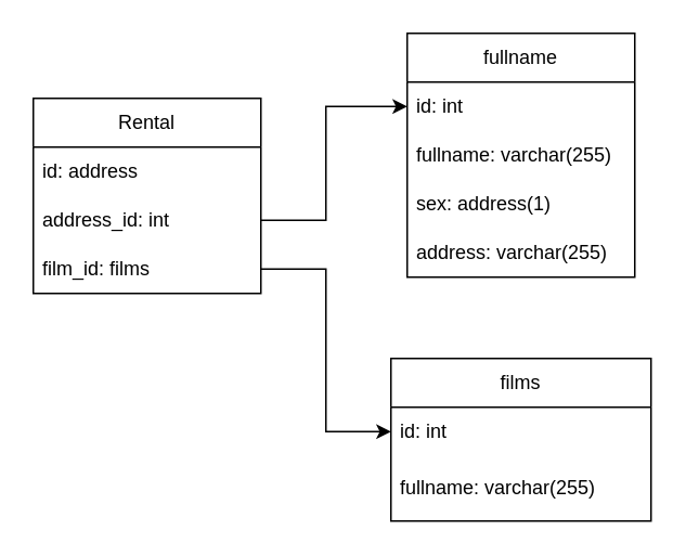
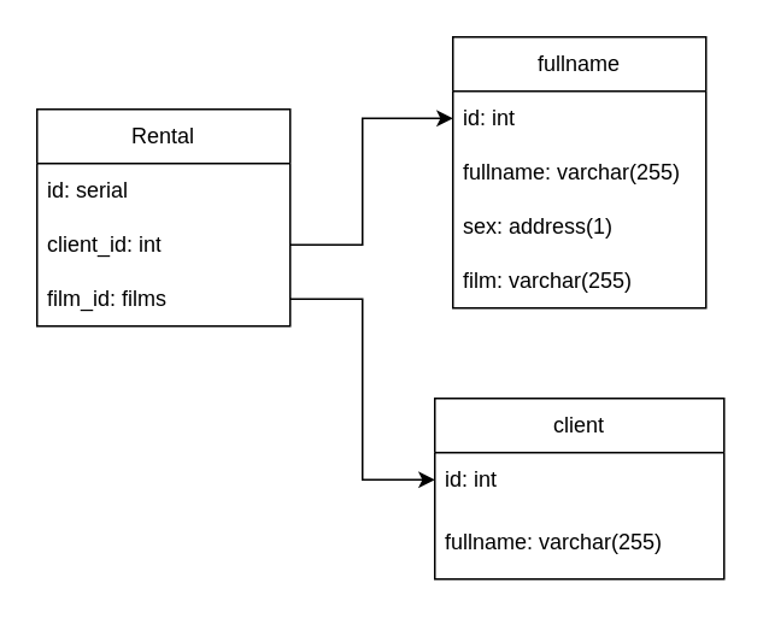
  <mxCell id="0" style=";html=1;" />
  <mxCell id="1" style=";html=1;" parent="0" />
  <mxCell id="2" value="Rental" style="swimlane;fontStyle=0;childLayout=stackLayout;horizontal=1;startSize=30;horizontalStack=0;resizeParent=1;resizeParentMax=0;resizeLast=0;collapsible=1;marginBottom=0;whiteSpace=wrap;html=1;" parent="1" vertex="1"><mxGeometry x="20" y="60" width="140" height="120" as="geometry" /></mxCell>
- <mxCell id="3" value="id: address" style="text;strokeColor=none;fillColor=none;align=left;verticalAlign=middle;spacingLeft=4;spacingRight=4;overflow=hidden;points=[[0,0.5],[1,0.5]];portConstraint=eastwest;rotatable=0;whiteSpace=wrap;html=1;" parent="2" vertex="1"><mxGeometry y="30" width="140" height="30" as="geometry" /></mxCell>
- <mxCell id="4" value="address_id: int" style="text;strokeColor=none;fillColor=none;align=left;verticalAlign=middle;spacingLeft=4;spacingRight=4;overflow=hidden;points=[[0,0.5],[1,0.5]];portConstraint=eastwest;rotatable=0;whiteSpace=wrap;html=1;" parent="2" vertex="1"><mxGeometry y="60" width="140" height="30" as="geometry" /></mxCell>
+ <mxCell id="3" value="id: serial" style="text;strokeColor=none;fillColor=none;align=left;verticalAlign=middle;spacingLeft=4;spacingRight=4;overflow=hidden;points=[[0,0.5],[1,0.5]];portConstraint=eastwest;rotatable=0;whiteSpace=wrap;html=1;" parent="2" vertex="1"><mxGeometry y="30" width="140" height="30" as="geometry" /></mxCell>
+ <mxCell id="4" value="client_id: int" style="text;strokeColor=none;fillColor=none;align=left;verticalAlign=middle;spacingLeft=4;spacingRight=4;overflow=hidden;points=[[0,0.5],[1,0.5]];portConstraint=eastwest;rotatable=0;whiteSpace=wrap;html=1;" parent="2" vertex="1"><mxGeometry y="60" width="140" height="30" as="geometry" /></mxCell>
  <mxCell id="5" value="film_id: films" style="text;strokeColor=none;fillColor=none;align=left;verticalAlign=middle;spacingLeft=4;spacingRight=4;overflow=hidden;points=[[0,0.5],[1,0.5]];portConstraint=eastwest;rotatable=0;whiteSpace=wrap;html=1;" parent="2" vertex="1"><mxGeometry y="90" width="140" height="30" as="geometry" /></mxCell>
  <mxCell id="6" value="fullname" style="swimlane;fontStyle=0;childLayout=stackLayout;horizontal=1;startSize=30;horizontalStack=0;resizeParent=1;resizeParentMax=0;resizeLast=0;collapsible=1;marginBottom=0;whiteSpace=wrap;html=1;" parent="1" vertex="1"><mxGeometry x="250" y="20" width="140" height="150" as="geometry" /></mxCell>
  <mxCell id="7" value="id: int" style="text;strokeColor=none;fillColor=none;align=left;verticalAlign=middle;spacingLeft=4;spacingRight=4;overflow=hidden;points=[[0,0.5],[1,0.5]];portConstraint=eastwest;rotatable=0;whiteSpace=wrap;html=1;" parent="6" vertex="1"><mxGeometry y="30" width="140" height="30" as="geometry" /></mxCell>
  <mxCell id="8" value="fullname: varchar(255)" style="text;strokeColor=none;fillColor=none;align=left;verticalAlign=middle;spacingLeft=4;spacingRight=4;overflow=hidden;points=[[0,0.5],[1,0.5]];portConstraint=eastwest;rotatable=0;whiteSpace=wrap;html=1;" parent="6" vertex="1"><mxGeometry y="60" width="140" height="30" as="geometry" /></mxCell>
  <mxCell id="9" value="sex: address(1)" style="text;strokeColor=none;fillColor=none;align=left;verticalAlign=middle;spacingLeft=4;spacingRight=4;overflow=hidden;points=[[0,0.5],[1,0.5]];portConstraint=eastwest;rotatable=0;whiteSpace=wrap;html=1;" vertex="1" parent="6"><mxGeometry y="90" width="140" height="30" as="geometry" /></mxCell>
- <mxCell id="10" value="address: varchar(255)" style="text;strokeColor=none;fillColor=none;align=left;verticalAlign=middle;spacingLeft=4;spacingRight=4;overflow=hidden;points=[[0,0.5],[1,0.5]];portConstraint=eastwest;rotatable=0;whiteSpace=wrap;html=1;" parent="6" vertex="1"><mxGeometry y="120" width="140" height="30" as="geometry" /></mxCell>
+ <mxCell id="10" value="film: varchar(255)" style="text;strokeColor=none;fillColor=none;align=left;verticalAlign=middle;spacingLeft=4;spacingRight=4;overflow=hidden;points=[[0,0.5],[1,0.5]];portConstraint=eastwest;rotatable=0;whiteSpace=wrap;html=1;" parent="6" vertex="1"><mxGeometry y="120" width="140" height="30" as="geometry" /></mxCell>
  <mxCell id="11" value="" style="endArrow=classic;html=1;rounded=0;exitX=1;exitY=0.5;exitDx=0;exitDy=0;entryX=0;entryY=0.5;entryDx=0;entryDy=0;" parent="1" source="4" target="7" edge="1"><mxGeometry width="50" height="50" relative="1" as="geometry"><mxPoint x="0" y="130" as="sourcePoint" /><mxPoint x="-30" y="210" as="targetPoint" /><Array as="points"><mxPoint x="200" y="135" /><mxPoint x="200" y="65" /></Array></mxGeometry></mxCell>
- <mxCell id="12" value="films" style="swimlane;fontStyle=0;childLayout=stackLayout;horizontal=1;startSize=30;horizontalStack=0;resizeParent=1;resizeParentMax=0;resizeLast=0;collapsible=1;marginBottom=0;whiteSpace=wrap;html=1;" parent="1" vertex="1"><mxGeometry x="240" y="220" width="160" height="100" as="geometry"><mxRectangle x="870" y="680" width="120" height="30" as="alternateBounds" /></mxGeometry></mxCell>
+ <mxCell id="12" value="client" style="swimlane;fontStyle=0;childLayout=stackLayout;horizontal=1;startSize=30;horizontalStack=0;resizeParent=1;resizeParentMax=0;resizeLast=0;collapsible=1;marginBottom=0;whiteSpace=wrap;html=1;" parent="1" vertex="1"><mxGeometry x="240" y="220" width="160" height="100" as="geometry"><mxRectangle x="870" y="680" width="120" height="30" as="alternateBounds" /></mxGeometry></mxCell>
  <mxCell id="13" value="id: int" style="text;strokeColor=none;fillColor=none;align=left;verticalAlign=middle;spacingLeft=4;spacingRight=4;overflow=hidden;points=[[0,0.5],[1,0.5]];portConstraint=eastwest;rotatable=0;whiteSpace=wrap;html=1;" parent="12" vertex="1"><mxGeometry y="30" width="160" height="30" as="geometry" /></mxCell>
  <mxCell id="14" value="fullname: varchar(255)" style="text;strokeColor=none;fillColor=none;align=left;verticalAlign=middle;spacingLeft=4;spacingRight=4;overflow=hidden;points=[[0,0.5],[1,0.5]];portConstraint=eastwest;rotatable=0;whiteSpace=wrap;html=1;" parent="12" vertex="1"><mxGeometry y="60" width="160" height="40" as="geometry" /></mxCell>
  <mxCell id="15" style="edgeStyle=orthogonalEdgeStyle;rounded=0;orthogonalLoop=1;jettySize=auto;html=1;entryX=0;entryY=0.5;entryDx=0;entryDy=0;" parent="1" source="5" target="13" edge="1"><mxGeometry relative="1" as="geometry" /></mxCell>
